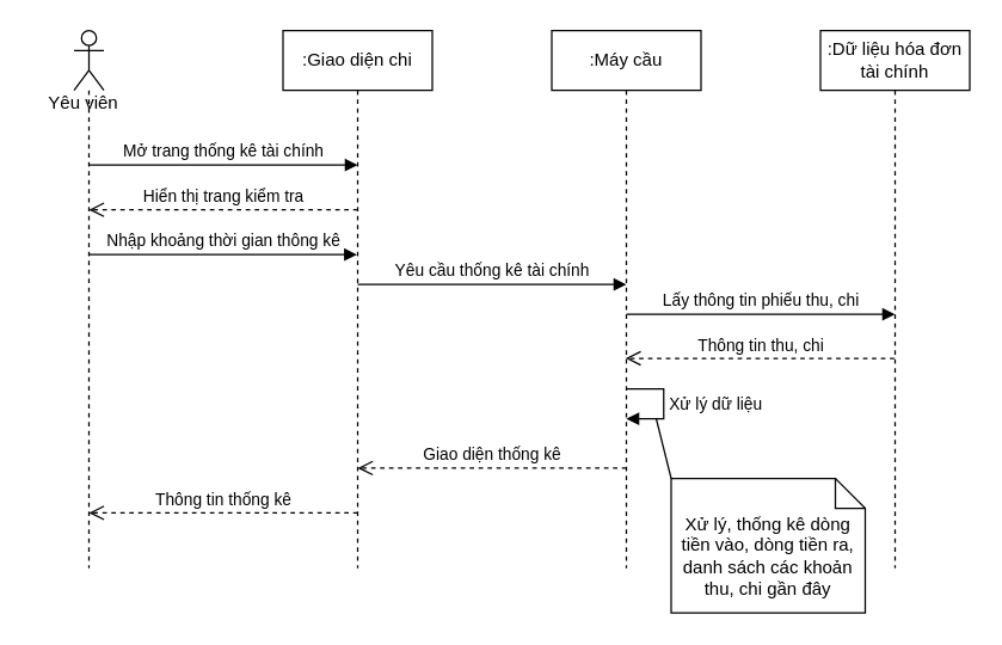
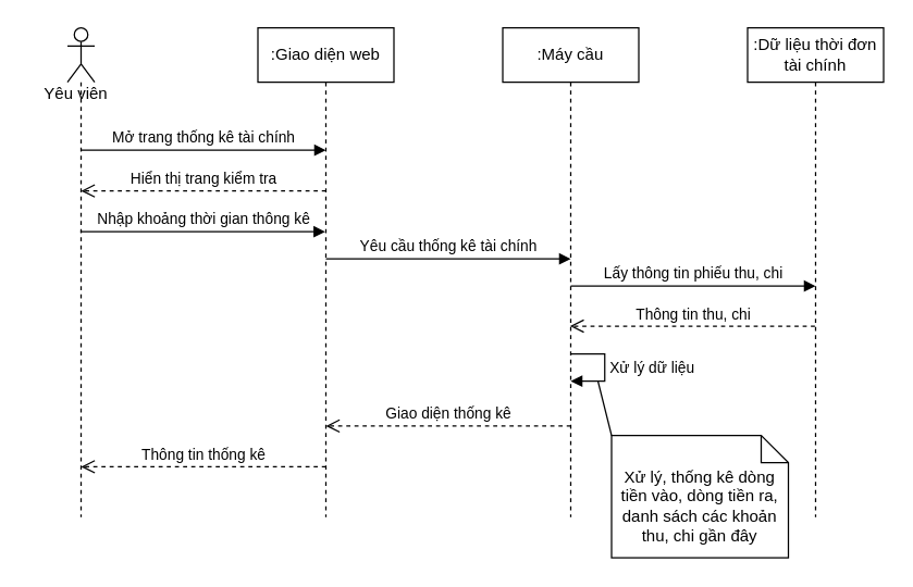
  <mxCell id="0" />
  <mxCell id="1" parent="0" />
  <mxCell id="2" value="" style="shape=umlLifeline;participant=umlActor;perimeter=lifelinePerimeter;whiteSpace=wrap;html=1;container=1;collapsible=0;recursiveResize=0;verticalAlign=top;spacingTop=36;outlineConnect=0;" parent="1" vertex="1"><mxGeometry x="49" y="20" width="20" height="360" as="geometry" /></mxCell>
  <mxCell id="3" value="Yêu viên" style="text;html=1;align=center;verticalAlign=middle;resizable=0;points=[];autosize=1;strokeColor=none;fillColor=none;" parent="1" vertex="1"><mxGeometry x="20" y="59" width="70" height="20" as="geometry" /></mxCell>
- <mxCell id="4" value=":Giao diện chi" style="shape=umlLifeline;perimeter=lifelinePerimeter;whiteSpace=wrap;html=1;container=1;collapsible=0;recursiveResize=0;outlineConnect=0;" parent="1" vertex="1"><mxGeometry x="189" y="20" width="100" height="360" as="geometry" /></mxCell>
+ <mxCell id="4" value=":Giao diện web" style="shape=umlLifeline;perimeter=lifelinePerimeter;whiteSpace=wrap;html=1;container=1;collapsible=0;recursiveResize=0;outlineConnect=0;" parent="1" vertex="1"><mxGeometry x="189" y="20" width="100" height="360" as="geometry" /></mxCell>
  <mxCell id="5" value=":Máy cầu" style="shape=umlLifeline;perimeter=lifelinePerimeter;whiteSpace=wrap;html=1;container=1;collapsible=0;recursiveResize=0;outlineConnect=0;" parent="1" vertex="1"><mxGeometry x="369" y="20" width="100" height="360" as="geometry" /></mxCell>
  <mxCell id="6" value="Xử lý dữ liệu" style="edgeStyle=orthogonalEdgeStyle;html=1;align=left;spacingLeft=2;endArrow=block;rounded=0;entryX=1;entryY=0;" parent="5" edge="1"><mxGeometry relative="1" as="geometry"><mxPoint x="50" y="240" as="sourcePoint" /><Array as="points"><mxPoint x="75" y="240" /></Array><mxPoint x="50" y="260" as="targetPoint" /></mxGeometry></mxCell>
  <mxCell id="7" value="Giao diện thống kê" style="html=1;verticalAlign=bottom;endArrow=open;dashed=1;endSize=8;rounded=0;" parent="5" edge="1"><mxGeometry relative="1" as="geometry"><mxPoint x="50" y="293" as="sourcePoint" /><mxPoint x="-130" y="293" as="targetPoint" /><Array as="points"><mxPoint x="-69.5" y="293" /></Array></mxGeometry></mxCell>
- <mxCell id="8" value=":Dữ liệu hóa đơn tài chính" style="shape=umlLifeline;perimeter=lifelinePerimeter;whiteSpace=wrap;html=1;container=1;collapsible=0;recursiveResize=0;outlineConnect=0;" parent="1" vertex="1"><mxGeometry x="549" y="20" width="100" height="360" as="geometry" /></mxCell>
+ <mxCell id="8" value=":Dữ liệu thời đơn tài chính" style="shape=umlLifeline;perimeter=lifelinePerimeter;whiteSpace=wrap;html=1;container=1;collapsible=0;recursiveResize=0;outlineConnect=0;" parent="1" vertex="1"><mxGeometry x="549" y="20" width="100" height="360" as="geometry" /></mxCell>
  <mxCell id="9" value="Thông tin thu, chi" style="html=1;verticalAlign=bottom;endArrow=open;dashed=1;endSize=8;rounded=0;" parent="8" edge="1"><mxGeometry relative="1" as="geometry"><mxPoint x="49.5" y="219.5" as="sourcePoint" /><mxPoint x="-130.5" y="219.5" as="targetPoint" /><Array as="points"><mxPoint x="-70" y="219.5" /></Array></mxGeometry></mxCell>
  <mxCell id="10" value="Nhập khoảng thời gian thông kê" style="html=1;verticalAlign=bottom;endArrow=block;rounded=0;" parent="1" source="2" target="4" edge="1"><mxGeometry width="80" relative="1" as="geometry"><mxPoint x="169" y="170" as="sourcePoint" /><mxPoint x="249" y="170" as="targetPoint" /><Array as="points"><mxPoint x="189" y="170" /></Array></mxGeometry></mxCell>
  <mxCell id="11" value="Yêu cầu thống kê tài chính" style="html=1;verticalAlign=bottom;endArrow=block;rounded=0;" parent="1" edge="1"><mxGeometry width="80" relative="1" as="geometry"><mxPoint x="239" y="190" as="sourcePoint" /><mxPoint x="419" y="190" as="targetPoint" /><Array as="points"><mxPoint x="369.5" y="190" /></Array></mxGeometry></mxCell>
  <mxCell id="12" value="Lấy thông tin phiếu thu, chi" style="html=1;verticalAlign=bottom;endArrow=block;rounded=0;" parent="1" edge="1"><mxGeometry width="80" relative="1" as="geometry"><mxPoint x="419" y="210" as="sourcePoint" /><mxPoint x="599" y="210" as="targetPoint" /><Array as="points"><mxPoint x="549.5" y="210" /></Array></mxGeometry></mxCell>
  <mxCell id="13" value="Thông tin thống kê" style="html=1;verticalAlign=bottom;endArrow=open;dashed=1;endSize=8;rounded=0;" parent="1" edge="1"><mxGeometry relative="1" as="geometry"><mxPoint x="239" y="343" as="sourcePoint" /><mxPoint x="59" y="343" as="targetPoint" /><Array as="points"><mxPoint x="119.5" y="343" /></Array></mxGeometry></mxCell>
  <mxCell id="14" value="Mở trang thống kê tài chính" style="html=1;verticalAlign=bottom;endArrow=block;rounded=0;" parent="1" edge="1"><mxGeometry width="80" relative="1" as="geometry"><mxPoint x="59" y="110" as="sourcePoint" /><mxPoint x="239" y="110" as="targetPoint" /><Array as="points"><mxPoint x="189.5" y="110" /></Array></mxGeometry></mxCell>
  <mxCell id="15" value="Hiển thị trang kiểm tra" style="html=1;verticalAlign=bottom;endArrow=open;dashed=1;endSize=8;rounded=0;" parent="1" edge="1"><mxGeometry relative="1" as="geometry"><mxPoint x="239" y="140" as="sourcePoint" /><mxPoint x="59" y="140" as="targetPoint" /><Array as="points"><mxPoint x="119.5" y="140" /></Array></mxGeometry></mxCell>
  <mxCell id="16" value="&lt;br&gt;Xử lý, thống kê dòng tiền vào, dòng tiền ra, danh sách các khoản thu, chi gần đây" style="shape=note;size=20;whiteSpace=wrap;html=1;" parent="1" vertex="1"><mxGeometry x="449" y="320" width="130" height="90" as="geometry" /></mxCell>
  <mxCell id="17" value="" style="endArrow=none;html=1;rounded=0;exitX=0;exitY=0;exitDx=0;exitDy=0;exitPerimeter=0;" parent="1" source="16" edge="1"><mxGeometry width="50" height="50" relative="1" as="geometry"><mxPoint x="309" y="280" as="sourcePoint" /><mxPoint x="439" y="280" as="targetPoint" /></mxGeometry></mxCell>
